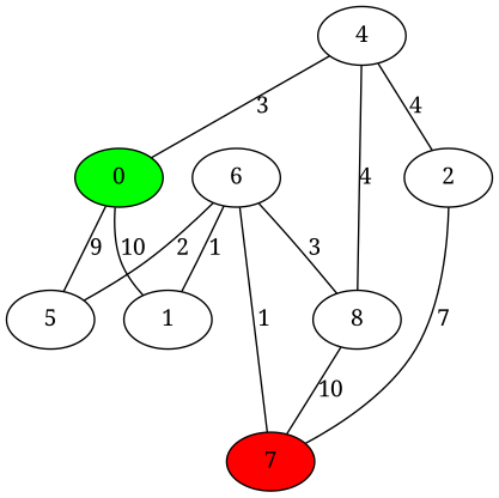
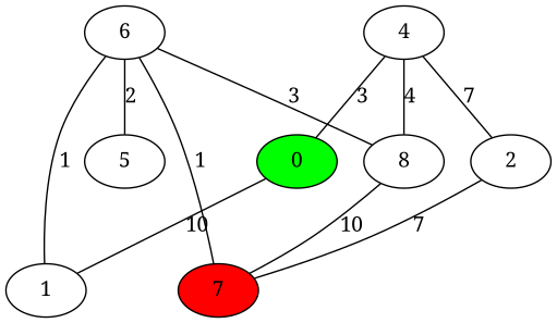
  graph {
    fontname="Noto Serif"
    node [fontname="Noto Serif"]
    edge [fontname="Noto Serif" weight=9]
    0 [fillcolor=green style=filled]
    1
    5
    7 [fillcolor=red style=filled]
    6
    n6 [label=8]
    4
    2
    0 -- 1 [label=10]
-   0 -- 5 [label=9 weight=2]
    7 -- 6 [label=1 weight=10]
    6 -- 1 [label=1 weight=10]
    6 -- 5 [label=2]
    6 -- n6 [label=3 weight=8]
    n6 -- 7 [label=10 weight=1]
    4 -- 0 [label=3 weight=8]
    4 -- n6 [label=4 weight=7]
-   4 -- 2 [label=4 weight=7]
+   4 -- 2 [label=7 weight=7]
    2 -- 7 [label=7 weight=4]
  }
